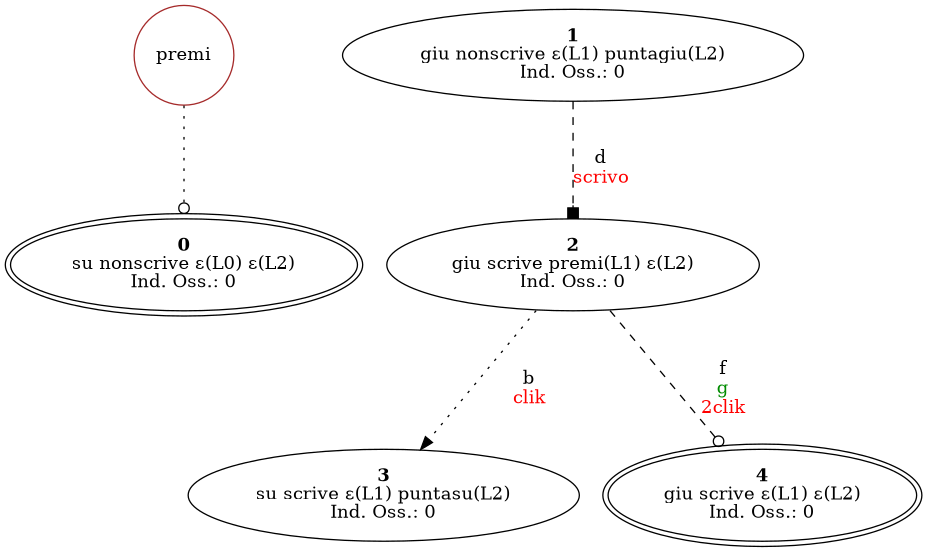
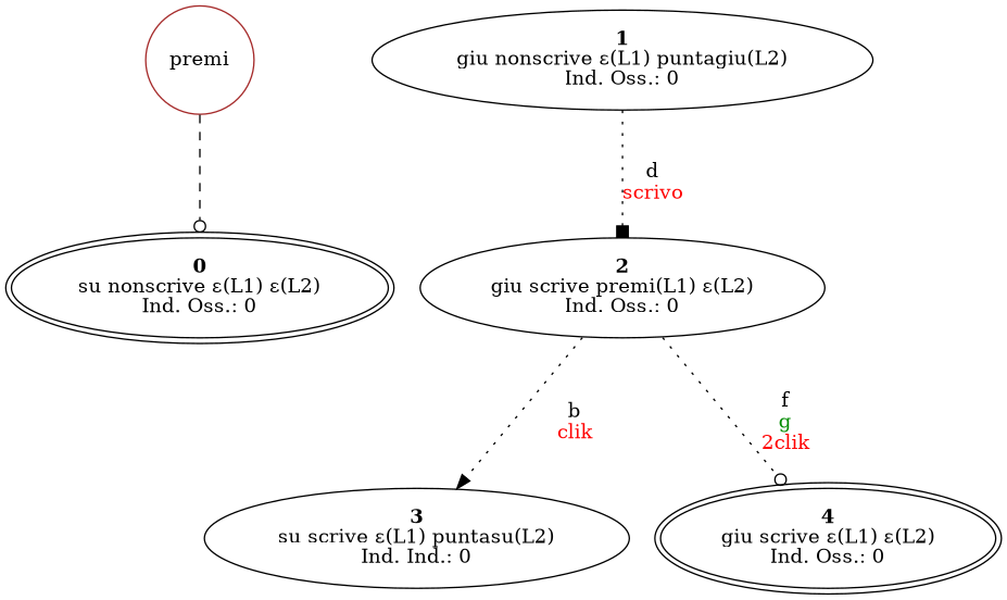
  digraph {
    edge [arrowhead=odot style=dashed]
    n1 [color=brown label=premi shape=circle]
-   n2 [label=<<b>0</b><br/>su nonscrive ε(L0) ε(L2)<br/>Ind. Oss.: 0> peripheries=2]
+   n2 [label=<<b>0</b><br/>su nonscrive ε(L1) ε(L2)<br/>Ind. Oss.: 0> peripheries=2]
    n3 [label=<<b>1</b><br/>giu nonscrive ε(L1) puntagiu(L2)<br/>Ind. Oss.: 0>]
    n4 [label=<<b>2</b><br/>giu scrive premi(L1) ε(L2)<br/>Ind. Oss.: 0>]
-   n5 [label=<<b>3</b><br/>su scrive ε(L1) puntasu(L2)<br/>Ind. Oss.: 0>]
+   n5 [label=<<b>3</b><br/>su scrive ε(L1) puntasu(L2)<br/>Ind. Ind.: 0>]
    n6 [label=<<b>4</b><br/>giu scrive ε(L1) ε(L2)<br/>Ind. Oss.: 0> peripheries=2]
-   n1 -> n2 [style=dotted]
-   n3 -> n4 [arrowhead=box label=<<br/>d<br/><font color="red">scrivo</font>>]
+   n1 -> n2
+   n3 -> n4 [arrowhead=box label=<<br/>d<br/><font color="red">scrivo</font>> style=dotted]
    n4 -> n5 [arrowhead=normal label=<<br/>b<br/><font color="red">clik</font>> style=dotted]
-   n4 -> n6 [label=<<br/>f<br/><font color="green4">g</font><br/><font color="red">2clik</font>>]
+   n4 -> n6 [label=<<br/>f<br/><font color="green4">g</font><br/><font color="red">2clik</font>> style=dotted]
  }
